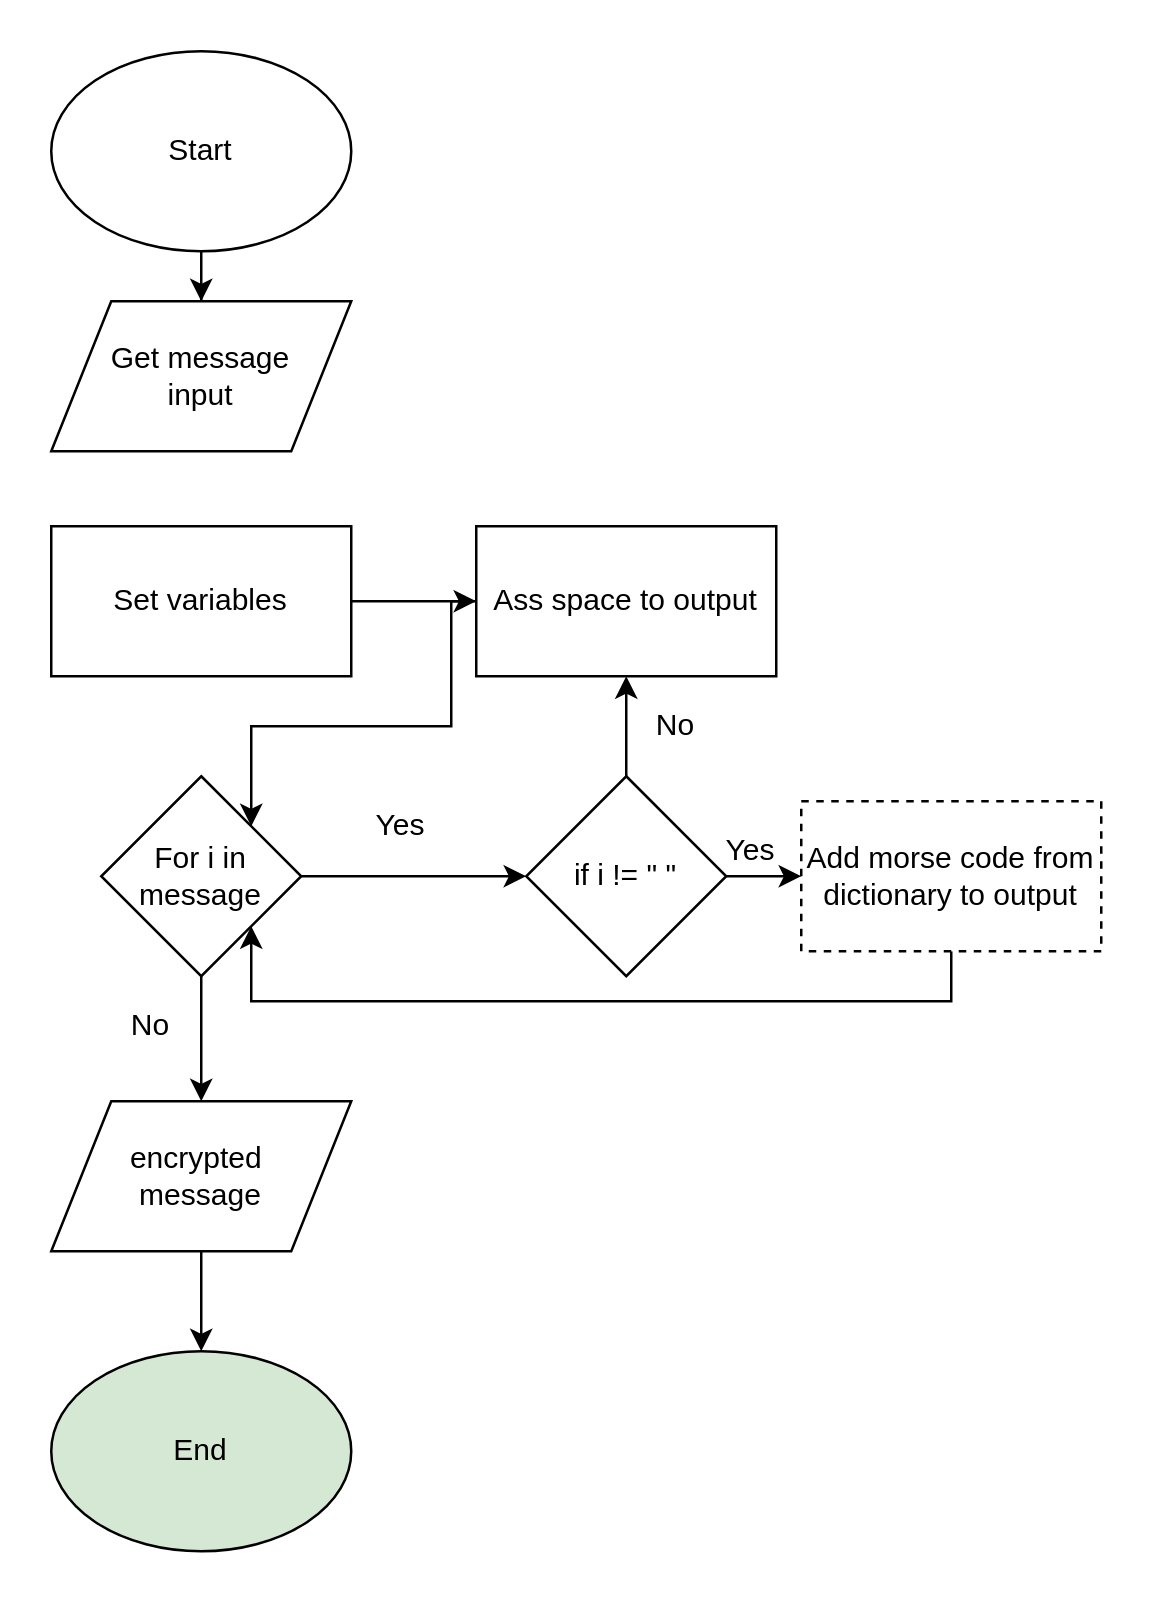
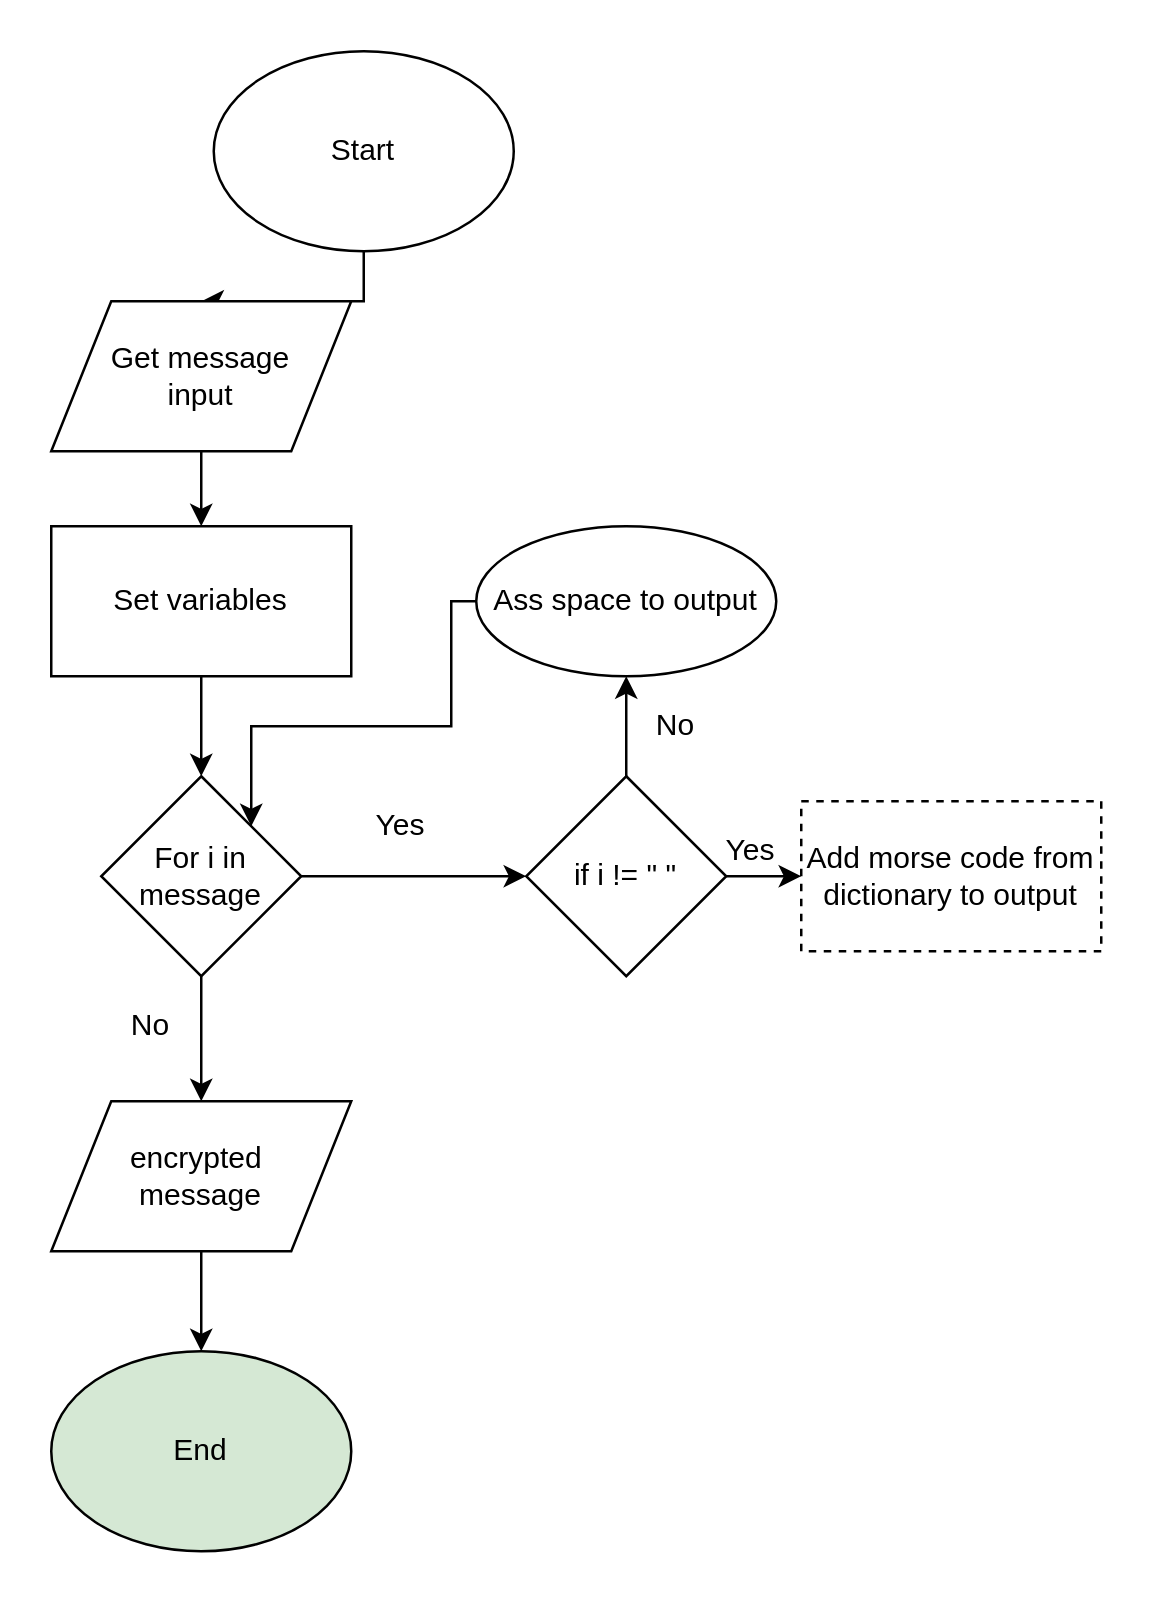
  <mxCell id="0" />
  <mxCell id="1" parent="0" />
  <mxCell id="2" style="edgeStyle=orthogonalEdgeStyle;rounded=0;orthogonalLoop=1;jettySize=auto;html=1;entryX=0.5;entryY=0;entryDx=0;entryDy=0;" edge="1" parent="1" source="3" target="7"><mxGeometry relative="1" as="geometry" /></mxCell>
- <mxCell id="3" value="Start" style="ellipse;whiteSpace=wrap;html=1;" vertex="1" parent="1"><mxGeometry x="20" y="20" width="120" height="80" as="geometry" /></mxCell>
- <mxCell id="4" style="edgeStyle=orthogonalEdgeStyle;rounded=0;orthogonalLoop=1;jettySize=auto;html=1;" edge="1" parent="1" source="5" target="19"><mxGeometry relative="1" as="geometry" /></mxCell>
+ <mxCell id="3" value="Start" style="ellipse;whiteSpace=wrap;html=1;" vertex="1" parent="1"><mxGeometry x="85" y="20" width="120" height="80" as="geometry" /></mxCell>
+ <mxCell id="4" style="edgeStyle=orthogonalEdgeStyle;rounded=0;orthogonalLoop=1;jettySize=auto;html=1;entryX=0.5;entryY=0;entryDx=0;entryDy=0;" edge="1" parent="1" source="5" target="10"><mxGeometry relative="1" as="geometry" /></mxCell>
  <mxCell id="5" value="Set variables" style="rounded=0;whiteSpace=wrap;html=1;" vertex="1" parent="1"><mxGeometry x="20" y="210" width="120" height="60" as="geometry" /></mxCell>
+ <mxCell id="6" style="edgeStyle=orthogonalEdgeStyle;rounded=0;orthogonalLoop=1;jettySize=auto;html=1;" edge="1" parent="1" source="7" target="5"><mxGeometry relative="1" as="geometry" /></mxCell>
  <mxCell id="7" value="Get message &lt;br&gt;input" style="shape=parallelogram;perimeter=parallelogramPerimeter;whiteSpace=wrap;html=1;" vertex="1" parent="1"><mxGeometry x="20" y="120" width="120" height="60" as="geometry" /></mxCell>
  <mxCell id="8" style="edgeStyle=orthogonalEdgeStyle;rounded=0;orthogonalLoop=1;jettySize=auto;html=1;entryX=0;entryY=0.5;entryDx=0;entryDy=0;" edge="1" parent="1" source="10" target="13"><mxGeometry relative="1" as="geometry" /></mxCell>
  <mxCell id="9" style="edgeStyle=orthogonalEdgeStyle;rounded=0;orthogonalLoop=1;jettySize=auto;html=1;entryX=0.5;entryY=0;entryDx=0;entryDy=0;" edge="1" parent="1" source="10" target="15"><mxGeometry relative="1" as="geometry" /></mxCell>
  <mxCell id="10" value="For i in message" style="rhombus;whiteSpace=wrap;html=1;" vertex="1" parent="1"><mxGeometry x="40" y="310" width="80" height="80" as="geometry" /></mxCell>
  <mxCell id="11" style="edgeStyle=orthogonalEdgeStyle;rounded=0;orthogonalLoop=1;jettySize=auto;html=1;entryX=0;entryY=0.5;entryDx=0;entryDy=0;" edge="1" parent="1" source="13" target="17"><mxGeometry relative="1" as="geometry" /></mxCell>
  <mxCell id="12" style="edgeStyle=orthogonalEdgeStyle;rounded=0;orthogonalLoop=1;jettySize=auto;html=1;entryX=0.5;entryY=1;entryDx=0;entryDy=0;" edge="1" parent="1" source="13" target="19"><mxGeometry relative="1" as="geometry" /></mxCell>
  <mxCell id="13" value="if i != &quot; &quot;" style="rhombus;whiteSpace=wrap;html=1;" vertex="1" parent="1"><mxGeometry x="210" y="310" width="80" height="80" as="geometry" /></mxCell>
  <mxCell id="14" style="edgeStyle=orthogonalEdgeStyle;rounded=0;orthogonalLoop=1;jettySize=auto;html=1;entryX=0.5;entryY=0;entryDx=0;entryDy=0;" edge="1" parent="1" source="15" target="20"><mxGeometry relative="1" as="geometry" /></mxCell>
  <mxCell id="15" value="encrypted&amp;nbsp;&lt;br&gt;message" style="shape=parallelogram;perimeter=parallelogramPerimeter;whiteSpace=wrap;html=1;" vertex="1" parent="1"><mxGeometry x="20" y="440" width="120" height="60" as="geometry" /></mxCell>
- <mxCell id="16" style="edgeStyle=orthogonalEdgeStyle;rounded=0;orthogonalLoop=1;jettySize=auto;html=1;entryX=1;entryY=1;entryDx=0;entryDy=0;exitX=0.5;exitY=1;exitDx=0;exitDy=0;" edge="1" parent="1" source="17" target="10"><mxGeometry relative="1" as="geometry"><Array as="points"><mxPoint x="380" y="400" /><mxPoint x="100" y="400" /></Array></mxGeometry></mxCell>
  <mxCell id="17" value="Add morse code from dictionary to output" style="rounded=0;whiteSpace=wrap;html=1;dashed=1;" vertex="1" parent="1"><mxGeometry x="320" y="320" width="120" height="60" as="geometry" /></mxCell>
  <mxCell id="18" style="edgeStyle=orthogonalEdgeStyle;rounded=0;orthogonalLoop=1;jettySize=auto;html=1;entryX=1;entryY=0;entryDx=0;entryDy=0;exitX=0;exitY=0.5;exitDx=0;exitDy=0;" edge="1" parent="1" source="19" target="10"><mxGeometry relative="1" as="geometry"><Array as="points"><mxPoint x="180" y="240" /><mxPoint x="180" y="290" /><mxPoint x="100" y="290" /></Array></mxGeometry></mxCell>
- <mxCell id="19" value="Ass space to output" style="rounded=0;whiteSpace=wrap;html=1;" vertex="1" parent="1"><mxGeometry x="190" y="210" width="120" height="60" as="geometry" /></mxCell>
+ <mxCell id="19" value="Ass space to output" style="ellipse;whiteSpace=wrap;html=1;" vertex="1" parent="1"><mxGeometry x="190" y="210" width="120" height="60" as="geometry" /></mxCell>
  <mxCell id="20" value="End" style="ellipse;whiteSpace=wrap;html=1;fillColor=#d5e8d4;" vertex="1" parent="1"><mxGeometry x="20" y="540" width="120" height="80" as="geometry" /></mxCell>
  <mxCell id="21" value="Yes" style="text;html=1;strokeColor=none;fillColor=none;align=center;verticalAlign=middle;whiteSpace=wrap;rounded=0;" vertex="1" parent="1"><mxGeometry x="140" y="320" width="40" height="20" as="geometry" /></mxCell>
  <mxCell id="22" value="No" style="text;html=1;strokeColor=none;fillColor=none;align=center;verticalAlign=middle;whiteSpace=wrap;rounded=0;" vertex="1" parent="1"><mxGeometry x="40" y="400" width="40" height="20" as="geometry" /></mxCell>
  <mxCell id="23" value="Yes" style="text;html=1;strokeColor=none;fillColor=none;align=center;verticalAlign=middle;whiteSpace=wrap;rounded=0;" vertex="1" parent="1"><mxGeometry x="280" y="330" width="40" height="20" as="geometry" /></mxCell>
  <mxCell id="24" value="No" style="text;html=1;strokeColor=none;fillColor=none;align=center;verticalAlign=middle;whiteSpace=wrap;rounded=0;" vertex="1" parent="1"><mxGeometry x="250" y="280" width="40" height="20" as="geometry" /></mxCell>
